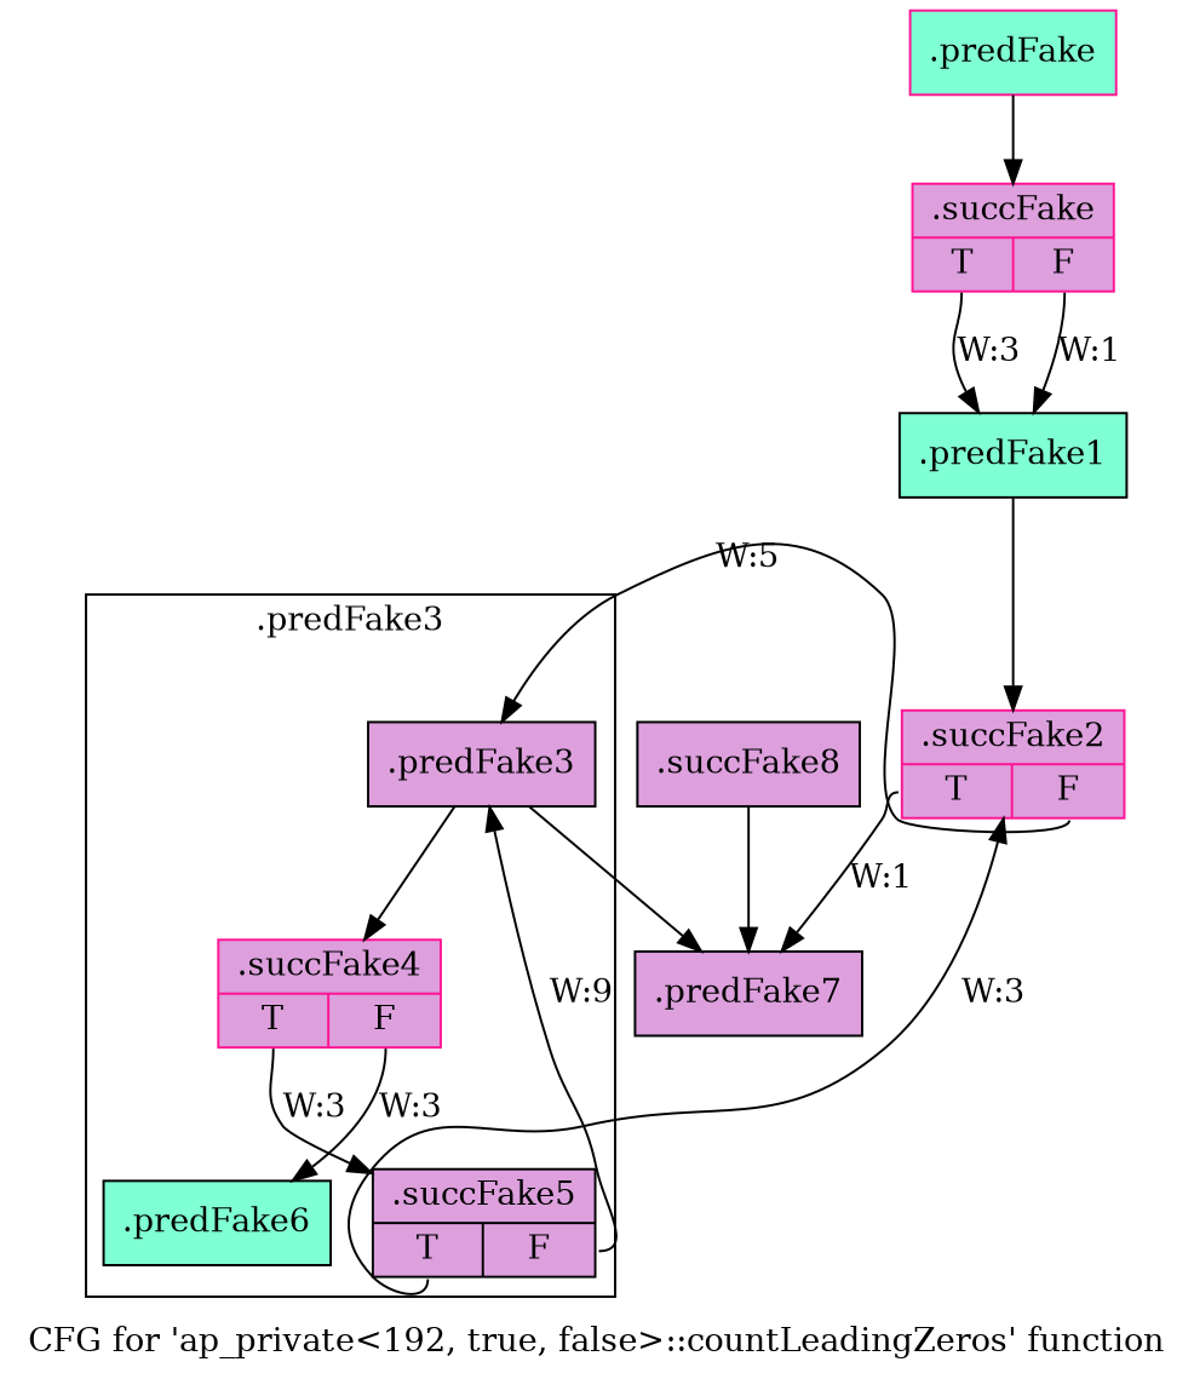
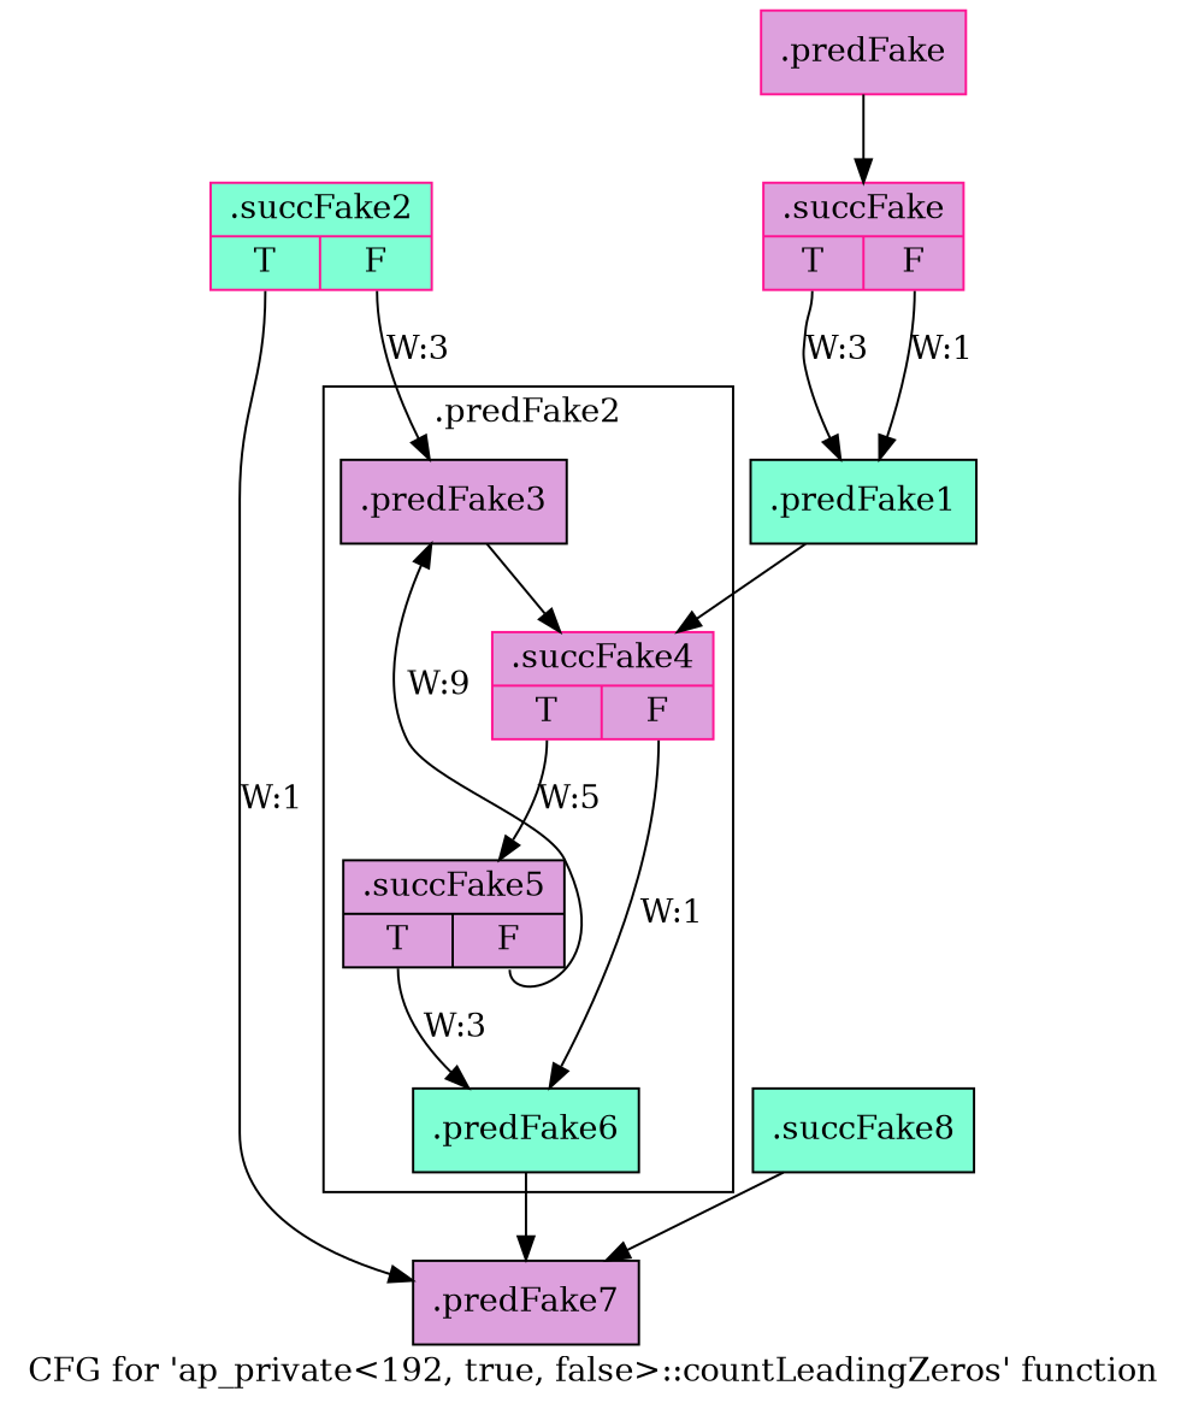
  digraph {
    label="CFG for 'ap_private\<192, true, false\>::countLeadingZeros' function"
    node [color=black filename="/mnt/xilinx/Vitis_HLS/2021.2/include/etc/ap_private.h" fillcolor=plum linenumber=5610 shape=record style=filled]
    edge [execusionnum=2 filename="/mnt/xilinx/Vitis_HLS/2021.2/include/etc/ap_private.h"]
    n1 [label="{.predFake3}"]
    n2 [color=deeppink label="{.succFake4|{<s0>T|<s1>F}}"]
    n3 [fillcolor=aquamarine label="{.predFake6}" linenumber=5618]
    n4 [label="{.succFake5|{<s0>T|<s1>F}}" linenumber=5611]
    n5 [label="{.predFake7}" linenumber=5619]
-   n6 [color=deeppink fillcolor=aquamarine label="{.predFake}" filename="" linenumber=""]
+   n6 [color=deeppink label="{.predFake}" filename="" linenumber=""]
    n7 [color=deeppink label="{.succFake|{<s0>T|<s1>F}}" linenumber=5608]
    n8 [fillcolor=aquamarine label="{.predFake1}" linenumber=5609]
-   n9 [color=deeppink label="{.succFake2|{<s0>T|<s1>F}}" linenumber=5609]
-   n10 [label="{.succFake8}" linenumber=5619]
+   n9 [color=deeppink fillcolor=aquamarine label="{.succFake2|{<s0>T|<s1>F}}" linenumber=5609]
+   n10 [fillcolor=aquamarine label="{.succFake8}" linenumber=5619]
    subgraph cluster_1 {
      invocationtime=3
-     label=".predFake3"
+     label=".predFake2"
      tripcount=0
      n1
      n2
      n3
      n4
    }
    n1 -> n2 [execusionnum=4]
-   n2 -> n3 [label="W:3" tailport=s1 execusionnum="" filename=""]
-   n2 -> n4 [execusionnum=4 label="W:3" tailport=s0]
-   n1 -> n5
+   n2 -> n3 [label="W:1" tailport=s1 execusionnum="" filename=""]
+   n2 -> n4 [execusionnum=4 label="W:5" tailport=s0]
+   n3 -> n5
    n4 -> n1 [label="W:9" tailport=s1]
-   n4 -> n9 [label="W:3" tailport=s0]
+   n4 -> n3 [label="W:3" tailport=s0]
    n6 -> n7
    n7 -> n8 [label="W:3" tailport=s0]
    n7 -> n8 [label="W:1" tailport=s1 execusionnum="" filename=""]
-   n8 -> n9
-   n9 -> n1 [label="W:5" tailport=s1]
+   n8 -> n2
+   n9 -> n1 [label="W:3" tailport=s1]
    n9 -> n5 [label="W:1" tailport=s0 execusionnum="" filename=""]
    n10 -> n5 [execusionnum=0]
  }
